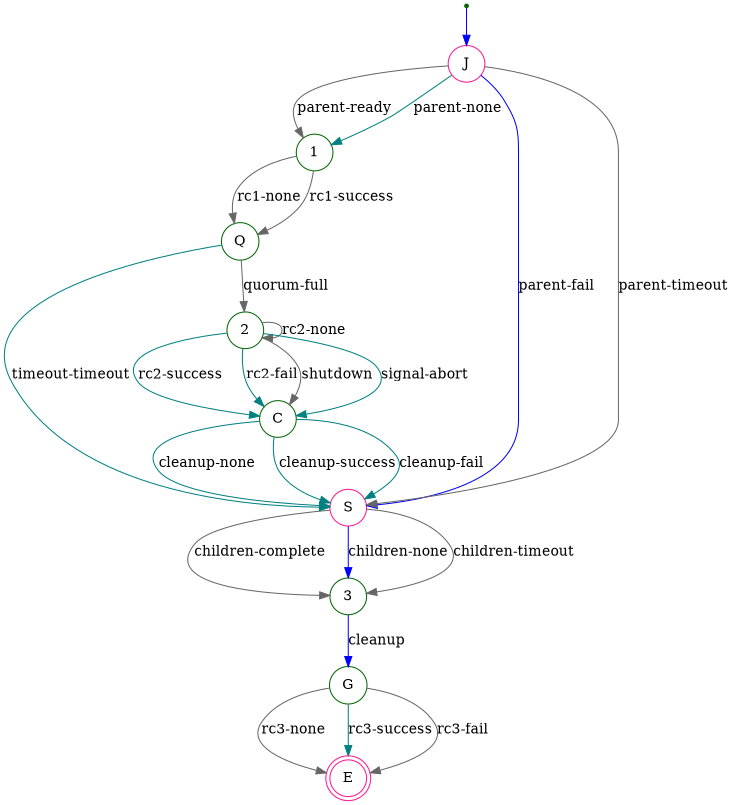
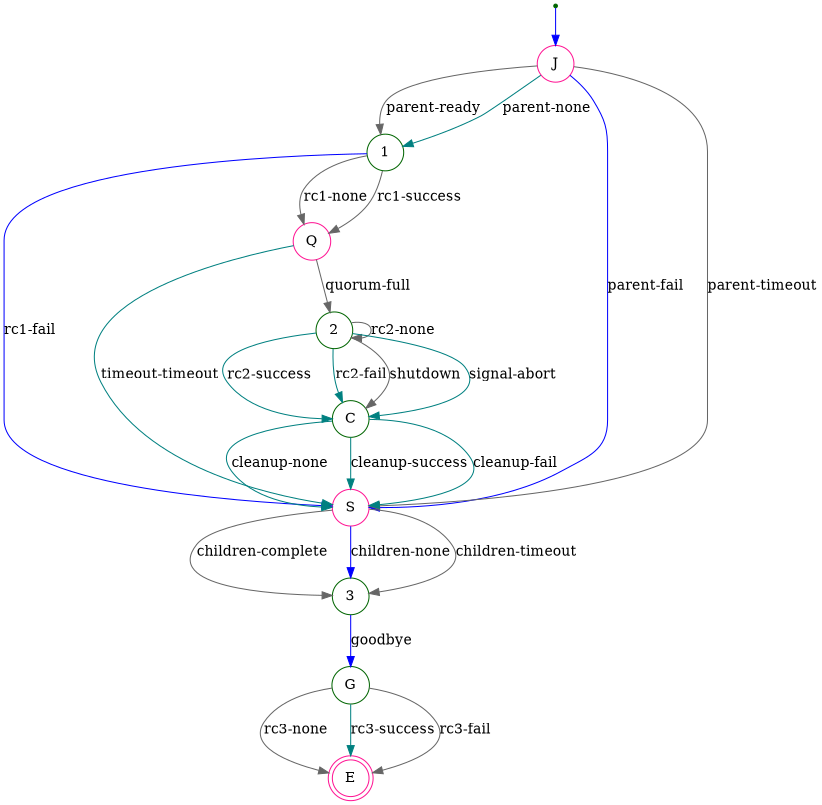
  digraph {
    rankdir=TB
    node [color=darkgreen shape=circle]
    edge [color=gray40]
    N [shape=point]
    J [color=deeppink]
    1
    S [color=deeppink]
    E [color=deeppink shape=doublecircle]
-   Q
+   Q [color=deeppink]
    3
    2
    G
    C
    N -> J [color=blue]
    J -> 1 [label="parent-ready"]
    J -> 1 [color=teal label="parent-none"]
    J -> S [color=blue label="parent-fail"]
    J -> S [label="parent-timeout"]
+   1 -> S [color=blue label="rc1-fail"]
    1 -> Q [label="rc1-none"]
    1 -> Q [label="rc1-success"]
    S -> 3 [label="children-complete"]
    S -> 3 [color=blue label="children-none"]
    S -> 3 [label="children-timeout"]
    Q -> S [color=teal label="timeout-timeout"]
    Q -> 2 [label="quorum-full"]
-   3 -> G [color=blue label=cleanup]
+   3 -> G [color=blue label=goodbye]
    2 -> 2 [label="rc2-none"]
    2 -> C [color=teal label="rc2-success"]
    2 -> C [color=teal label="rc2-fail"]
    2 -> C [label=shutdown]
    2 -> C [color=teal label="signal-abort"]
    G -> E [label="rc3-none"]
    G -> E [color=teal label="rc3-success"]
    G -> E [label="rc3-fail"]
    C -> S [color=teal label="cleanup-none"]
    C -> S [color=teal label="cleanup-success"]
    C -> S [color=teal label="cleanup-fail"]
  }
